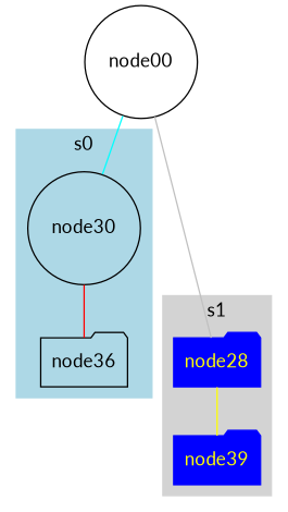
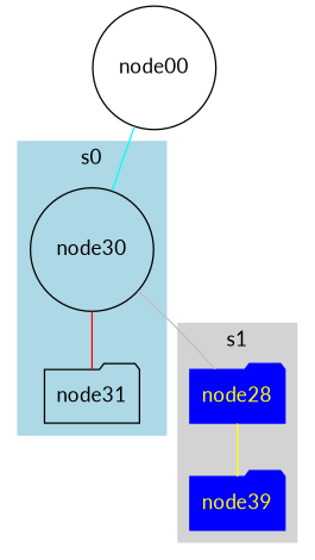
  graph {
    fontname=Lato
    node [fontname=Lato shape=folder]
    edge [fontname=Lato]
    node30 [shape=circle]
-   node31 [label=node36]
+   node31
    node28 [color=blue fontcolor=yellow style=filled]
    n4 [color=blue fontcolor=yellow label=node39 style=filled]
    node00 [shape=circle]
    subgraph cluster_1 {
      color=lightblue
      label=s0
      style=filled
      node30
      node31
    }
    subgraph cluster_2 {
      color=lightgrey
      label=s1
      style=filled
      node28
      n4
    }
    node30 -- node31 [color=red]
    node28 -- n4 [color=yellow]
    node00 -- node30 [color=cyan]
-   node00 -- node28 [color=grey]
+   node30 -- node28 [color=grey]
  }
